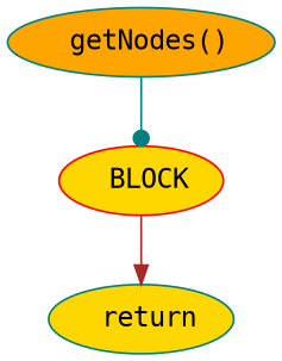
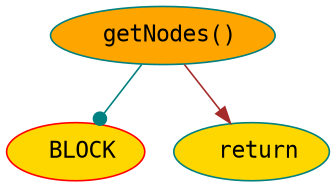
  digraph {
    fontname="DejaVu Sans Mono"
    node [color=teal fillcolor=gold fontname="DejaVu Sans Mono" style=filled]
    edge [fontname="DejaVu Sans Mono"]
    n1 [fillcolor=orange label=" getNodes()"]
    n2 [color=red label=" BLOCK"]
    n3 [label=" return"]
    n1 -> n2 [arrowhead=dot color=teal]
-   n2 -> n3 [arrowhead=normal color=brown]
+   n1 -> n3 [arrowhead=normal color=brown]
  }
